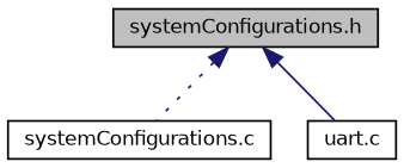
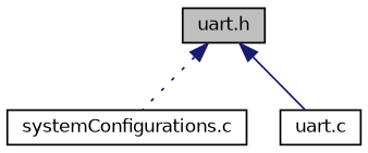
  digraph {
    node [color=black fillcolor=white fontname=Helvetica fontsize=10 shape=record style=filled]
    edge [color=midnightblue dir=back fontname=Helvetica fontsize=10 labelfontname=Helvetica labelfontsize=10]
-   n1 [fillcolor=grey75 fontcolor=black height=0.2 label="systemConfigurations.h" width=0.4]
+   n1 [fillcolor=grey75 fontcolor=black height=0.2 label="uart.h" width=0.4]
    n2 [height=0.2 label="systemConfigurations.c" width=0.4]
    n3 [height=0.2 label="uart.c" width=0.4]
    n1 -> n2 [style=dotted]
    n1 -> n3 [style=solid]
  }
